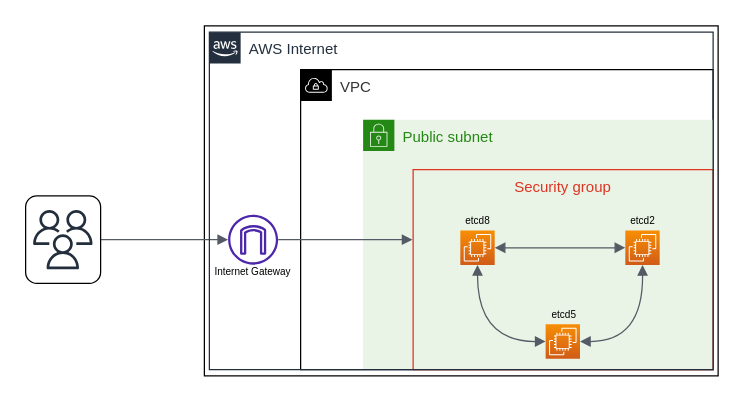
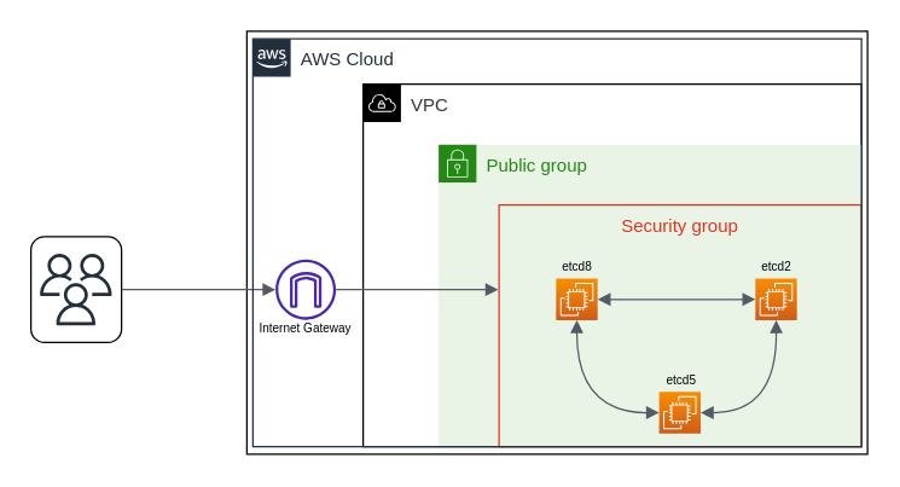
  <mxCell id="0" />
  <mxCell id="1" parent="0" />
  <mxCell id="2" value="" style="rounded=0;whiteSpace=wrap;html=1;fillColor=#FFFFFF;glass=0;strokeColor=default;" vertex="1" parent="1"><mxGeometry x="163" y="20" width="411" height="280" as="geometry" /></mxCell>
  <mxCell id="3" value="VPC" style="sketch=0;outlineConnect=0;gradientColor=none;html=1;whiteSpace=wrap;fontSize=12;fontStyle=0;shape=mxgraph.aws4.group;grIcon=mxgraph.aws4.group_vpc;strokeColor=#000000;fillColor=none;verticalAlign=top;align=left;spacingLeft=30;fontColor=#333333;dashed=0;" parent="1" vertex="1"><mxGeometry x="240" y="55" width="330" height="240" as="geometry" /></mxCell>
- <mxCell id="4" value="Public subnet" style="points=[[0,0],[0.25,0],[0.5,0],[0.75,0],[1,0],[1,0.25],[1,0.5],[1,0.75],[1,1],[0.75,1],[0.5,1],[0.25,1],[0,1],[0,0.75],[0,0.5],[0,0.25]];outlineConnect=0;gradientColor=none;html=1;whiteSpace=wrap;fontSize=12;fontStyle=0;container=1;pointerEvents=0;collapsible=0;recursiveResize=0;shape=mxgraph.aws4.group;grIcon=mxgraph.aws4.group_security_group;grStroke=0;strokeColor=#248814;fillColor=#E9F3E6;verticalAlign=top;align=left;spacingLeft=30;fontColor=#248814;dashed=0;" parent="1" vertex="1"><mxGeometry x="290" y="95" width="280" height="200" as="geometry" /></mxCell>
+ <mxCell id="4" value="Public group" style="points=[[0,0],[0.25,0],[0.5,0],[0.75,0],[1,0],[1,0.25],[1,0.5],[1,0.75],[1,1],[0.75,1],[0.5,1],[0.25,1],[0,1],[0,0.75],[0,0.5],[0,0.25]];outlineConnect=0;gradientColor=none;html=1;whiteSpace=wrap;fontSize=12;fontStyle=0;container=1;pointerEvents=0;collapsible=0;recursiveResize=0;shape=mxgraph.aws4.group;grIcon=mxgraph.aws4.group_security_group;grStroke=0;strokeColor=#248814;fillColor=#E9F3E6;verticalAlign=top;align=left;spacingLeft=30;fontColor=#248814;dashed=0;" parent="1" vertex="1"><mxGeometry x="290" y="95" width="280" height="200" as="geometry" /></mxCell>
  <mxCell id="5" value="&lt;span style=&quot;font-size: 8px;&quot;&gt;etcd5&lt;/span&gt;" style="text;html=1;strokeColor=none;fillColor=none;align=center;verticalAlign=bottom;whiteSpace=wrap;rounded=0;fontColor=#000000;" parent="4" vertex="1"><mxGeometry x="151" y="155" width="20" height="8.75" as="geometry" /></mxCell>
  <mxCell id="6" value="&lt;span style=&quot;font-size: 8px;&quot;&gt;etcd8&lt;br&gt;&lt;/span&gt;" style="text;html=1;strokeColor=none;fillColor=none;align=center;verticalAlign=bottom;whiteSpace=wrap;rounded=0;fontColor=#000000;" parent="4" vertex="1"><mxGeometry x="81.5" y="80" width="20" height="8.75" as="geometry" /></mxCell>
  <mxCell id="7" value="" style="sketch=0;points=[[0,0,0],[0.25,0,0],[0.5,0,0],[0.75,0,0],[1,0,0],[0,1,0],[0.25,1,0],[0.5,1,0],[0.75,1,0],[1,1,0],[0,0.25,0],[0,0.5,0],[0,0.75,0],[1,0.25,0],[1,0.5,0],[1,0.75,0]];outlineConnect=0;fontColor=#000000;gradientColor=#F78E04;gradientDirection=north;fillColor=#D05C17;strokeColor=#ffffff;dashed=0;verticalLabelPosition=bottom;verticalAlign=top;align=center;html=1;fontSize=12;fontStyle=0;aspect=fixed;shape=mxgraph.aws4.resourceIcon;resIcon=mxgraph.aws4.ec2;" parent="4" vertex="1"><mxGeometry x="77.75" y="88.75" width="27.5" height="27.5" as="geometry" /></mxCell>
  <mxCell id="8" value="Security group" style="fillColor=none;strokeColor=#DD3522;verticalAlign=top;fontStyle=0;fontColor=#DD3522;whiteSpace=wrap;html=1;" parent="4" vertex="1"><mxGeometry x="40" y="40" width="240" height="160" as="geometry" /></mxCell>
  <mxCell id="9" value="" style="sketch=0;outlineConnect=0;fontColor=#232F3E;gradientColor=none;fillColor=#4D27AA;strokeColor=none;dashed=0;verticalLabelPosition=bottom;verticalAlign=top;align=center;html=1;fontSize=12;fontStyle=0;aspect=fixed;pointerEvents=1;shape=mxgraph.aws4.internet_gateway;" parent="1" vertex="1"><mxGeometry x="182" y="171" width="40" height="40" as="geometry" /></mxCell>
  <mxCell id="10" value="" style="edgeStyle=orthogonalEdgeStyle;html=1;endArrow=block;startArrow=block;startFill=1;endFill=1;strokeColor=#545B64;rounded=0;exitX=0.5;exitY=1;exitDx=0;exitDy=0;exitPerimeter=0;entryX=0;entryY=0.5;entryDx=0;entryDy=0;entryPerimeter=0;curved=1;fontColor=#000000;" parent="1" source="7" target="16" edge="1"><mxGeometry width="100" relative="1" as="geometry"><mxPoint x="393.5" y="211.25" as="sourcePoint" /><mxPoint x="432.25" y="268.75" as="targetPoint" /></mxGeometry></mxCell>
  <mxCell id="11" value="" style="edgeStyle=orthogonalEdgeStyle;html=1;endArrow=block;startArrow=block;startFill=1;endFill=1;strokeColor=#545B64;rounded=0;curved=1;entryX=0;entryY=0.5;entryDx=0;entryDy=0;entryPerimeter=0;exitX=1;exitY=0.5;exitDx=0;exitDy=0;exitPerimeter=0;fontColor=#000000;" parent="1" source="7" target="15" edge="1"><mxGeometry width="100" relative="1" as="geometry"><mxPoint x="407.25" y="197.5" as="sourcePoint" /><mxPoint x="499.75" y="198.75" as="targetPoint" /></mxGeometry></mxCell>
  <mxCell id="12" value="" style="edgeStyle=orthogonalEdgeStyle;html=1;endArrow=block;startArrow=block;startFill=1;endFill=1;strokeColor=#545B64;rounded=0;exitX=1;exitY=0.5;exitDx=0;exitDy=0;exitPerimeter=0;entryX=0.5;entryY=1;entryDx=0;entryDy=0;entryPerimeter=0;curved=1;fontColor=#000000;" parent="1" source="16" edge="1"><mxGeometry width="100" relative="1" as="geometry"><mxPoint x="477.25" y="268.75" as="sourcePoint" /><mxPoint x="513.5" y="211.25" as="targetPoint" /></mxGeometry></mxCell>
  <mxCell id="13" value="" style="edgeStyle=orthogonalEdgeStyle;html=1;endArrow=block;elbow=vertical;startArrow=none;endFill=1;strokeColor=#545B64;rounded=0;exitX=1;exitY=0.5;exitDx=0;exitDy=0;" parent="1" source="21" target="9" edge="1"><mxGeometry width="100" relative="1" as="geometry"><mxPoint x="120" y="195" as="sourcePoint" /><mxPoint x="90" y="255" as="targetPoint" /><Array as="points"><mxPoint x="130" y="191" /><mxPoint x="130" y="191" /></Array></mxGeometry></mxCell>
  <mxCell id="14" value="" style="edgeStyle=orthogonalEdgeStyle;html=1;endArrow=block;elbow=vertical;startArrow=none;endFill=1;strokeColor=#545B64;rounded=0;entryX=-0.002;entryY=0.35;entryDx=0;entryDy=0;entryPerimeter=0;" parent="1" source="9" target="8" edge="1"><mxGeometry width="100" relative="1" as="geometry"><mxPoint x="77" y="158" as="sourcePoint" /><mxPoint x="170" y="158" as="targetPoint" /></mxGeometry></mxCell>
  <mxCell id="15" value="" style="sketch=0;points=[[0,0,0],[0.25,0,0],[0.5,0,0],[0.75,0,0],[1,0,0],[0,1,0],[0.25,1,0],[0.5,1,0],[0.75,1,0],[1,1,0],[0,0.25,0],[0,0.5,0],[0,0.75,0],[1,0.25,0],[1,0.5,0],[1,0.75,0]];outlineConnect=0;fontColor=#000000;gradientColor=#F78E04;gradientDirection=north;fillColor=#D05C17;strokeColor=#ffffff;dashed=0;verticalLabelPosition=bottom;verticalAlign=top;align=center;html=1;fontSize=12;fontStyle=0;aspect=fixed;shape=mxgraph.aws4.resourceIcon;resIcon=mxgraph.aws4.ec2;" parent="1" vertex="1"><mxGeometry x="499.75" y="183.75" width="27.5" height="27.5" as="geometry" /></mxCell>
  <mxCell id="16" value="" style="sketch=0;points=[[0,0,0],[0.25,0,0],[0.5,0,0],[0.75,0,0],[1,0,0],[0,1,0],[0.25,1,0],[0.5,1,0],[0.75,1,0],[1,1,0],[0,0.25,0],[0,0.5,0],[0,0.75,0],[1,0.25,0],[1,0.5,0],[1,0.75,0]];outlineConnect=0;fontColor=#000000;gradientColor=#F78E04;gradientDirection=north;fillColor=#D05C17;strokeColor=#ffffff;dashed=0;verticalLabelPosition=bottom;verticalAlign=top;align=center;html=1;fontSize=12;fontStyle=0;aspect=fixed;shape=mxgraph.aws4.resourceIcon;resIcon=mxgraph.aws4.ec2;" parent="1" vertex="1"><mxGeometry x="436" y="258.75" width="27.5" height="27.5" as="geometry" /></mxCell>
  <mxCell id="17" value="&lt;span style=&quot;font-size: 8px;&quot;&gt;etcd2&lt;br&gt;&lt;/span&gt;" style="text;html=1;strokeColor=none;fillColor=none;align=center;verticalAlign=bottom;whiteSpace=wrap;rounded=0;fontColor=#000000;" parent="1" vertex="1"><mxGeometry x="503.5" y="175" width="20" height="8.75" as="geometry" /></mxCell>
  <mxCell id="18" value="&lt;font style=&quot;font-size: 8px;&quot;&gt;Internet Gateway&lt;/font&gt;" style="text;html=1;strokeColor=none;fillColor=none;align=center;verticalAlign=top;whiteSpace=wrap;rounded=0;fontColor=#000000;" parent="1" vertex="1"><mxGeometry x="167" y="202.25" width="70" height="8.75" as="geometry" /></mxCell>
- <mxCell id="19" value="AWS Internet" style="points=[[0,0],[0.25,0],[0.5,0],[0.75,0],[1,0],[1,0.25],[1,0.5],[1,0.75],[1,1],[0.75,1],[0.5,1],[0.25,1],[0,1],[0,0.75],[0,0.5],[0,0.25]];outlineConnect=0;gradientColor=none;html=1;whiteSpace=wrap;fontSize=12;fontStyle=0;container=1;pointerEvents=0;collapsible=0;recursiveResize=0;shape=mxgraph.aws4.group;grIcon=mxgraph.aws4.group_aws_cloud_alt;strokeColor=#232F3E;fillColor=none;verticalAlign=top;align=left;spacingLeft=30;fontColor=#232F3E;dashed=0;" parent="1" vertex="1"><mxGeometry x="167" y="25" width="403" height="270" as="geometry" /></mxCell>
+ <mxCell id="19" value="AWS Cloud" style="points=[[0,0],[0.25,0],[0.5,0],[0.75,0],[1,0],[1,0.25],[1,0.5],[1,0.75],[1,1],[0.75,1],[0.5,1],[0.25,1],[0,1],[0,0.75],[0,0.5],[0,0.25]];outlineConnect=0;gradientColor=none;html=1;whiteSpace=wrap;fontSize=12;fontStyle=0;container=1;pointerEvents=0;collapsible=0;recursiveResize=0;shape=mxgraph.aws4.group;grIcon=mxgraph.aws4.group_aws_cloud_alt;strokeColor=#232F3E;fillColor=none;verticalAlign=top;align=left;spacingLeft=30;fontColor=#232F3E;dashed=0;" parent="1" vertex="1"><mxGeometry x="167" y="25" width="403" height="270" as="geometry" /></mxCell>
  <mxCell id="20" value="" style="group" vertex="1" connectable="0" parent="1"><mxGeometry x="20" y="156" width="60" height="70" as="geometry" /></mxCell>
  <mxCell id="21" value="" style="rounded=1;whiteSpace=wrap;html=1;fillColor=#FFFFFF;" vertex="1" parent="20"><mxGeometry width="60" height="70" as="geometry" /></mxCell>
  <mxCell id="22" value="" style="sketch=0;outlineConnect=0;fontColor=#232F3E;gradientColor=none;fillColor=#232F3D;strokeColor=none;dashed=0;verticalLabelPosition=bottom;verticalAlign=top;align=center;html=1;fontSize=12;fontStyle=0;aspect=fixed;pointerEvents=1;shape=mxgraph.aws4.users;" parent="20" vertex="1"><mxGeometry x="6" y="11.25" width="47.5" height="47.5" as="geometry" /></mxCell>
